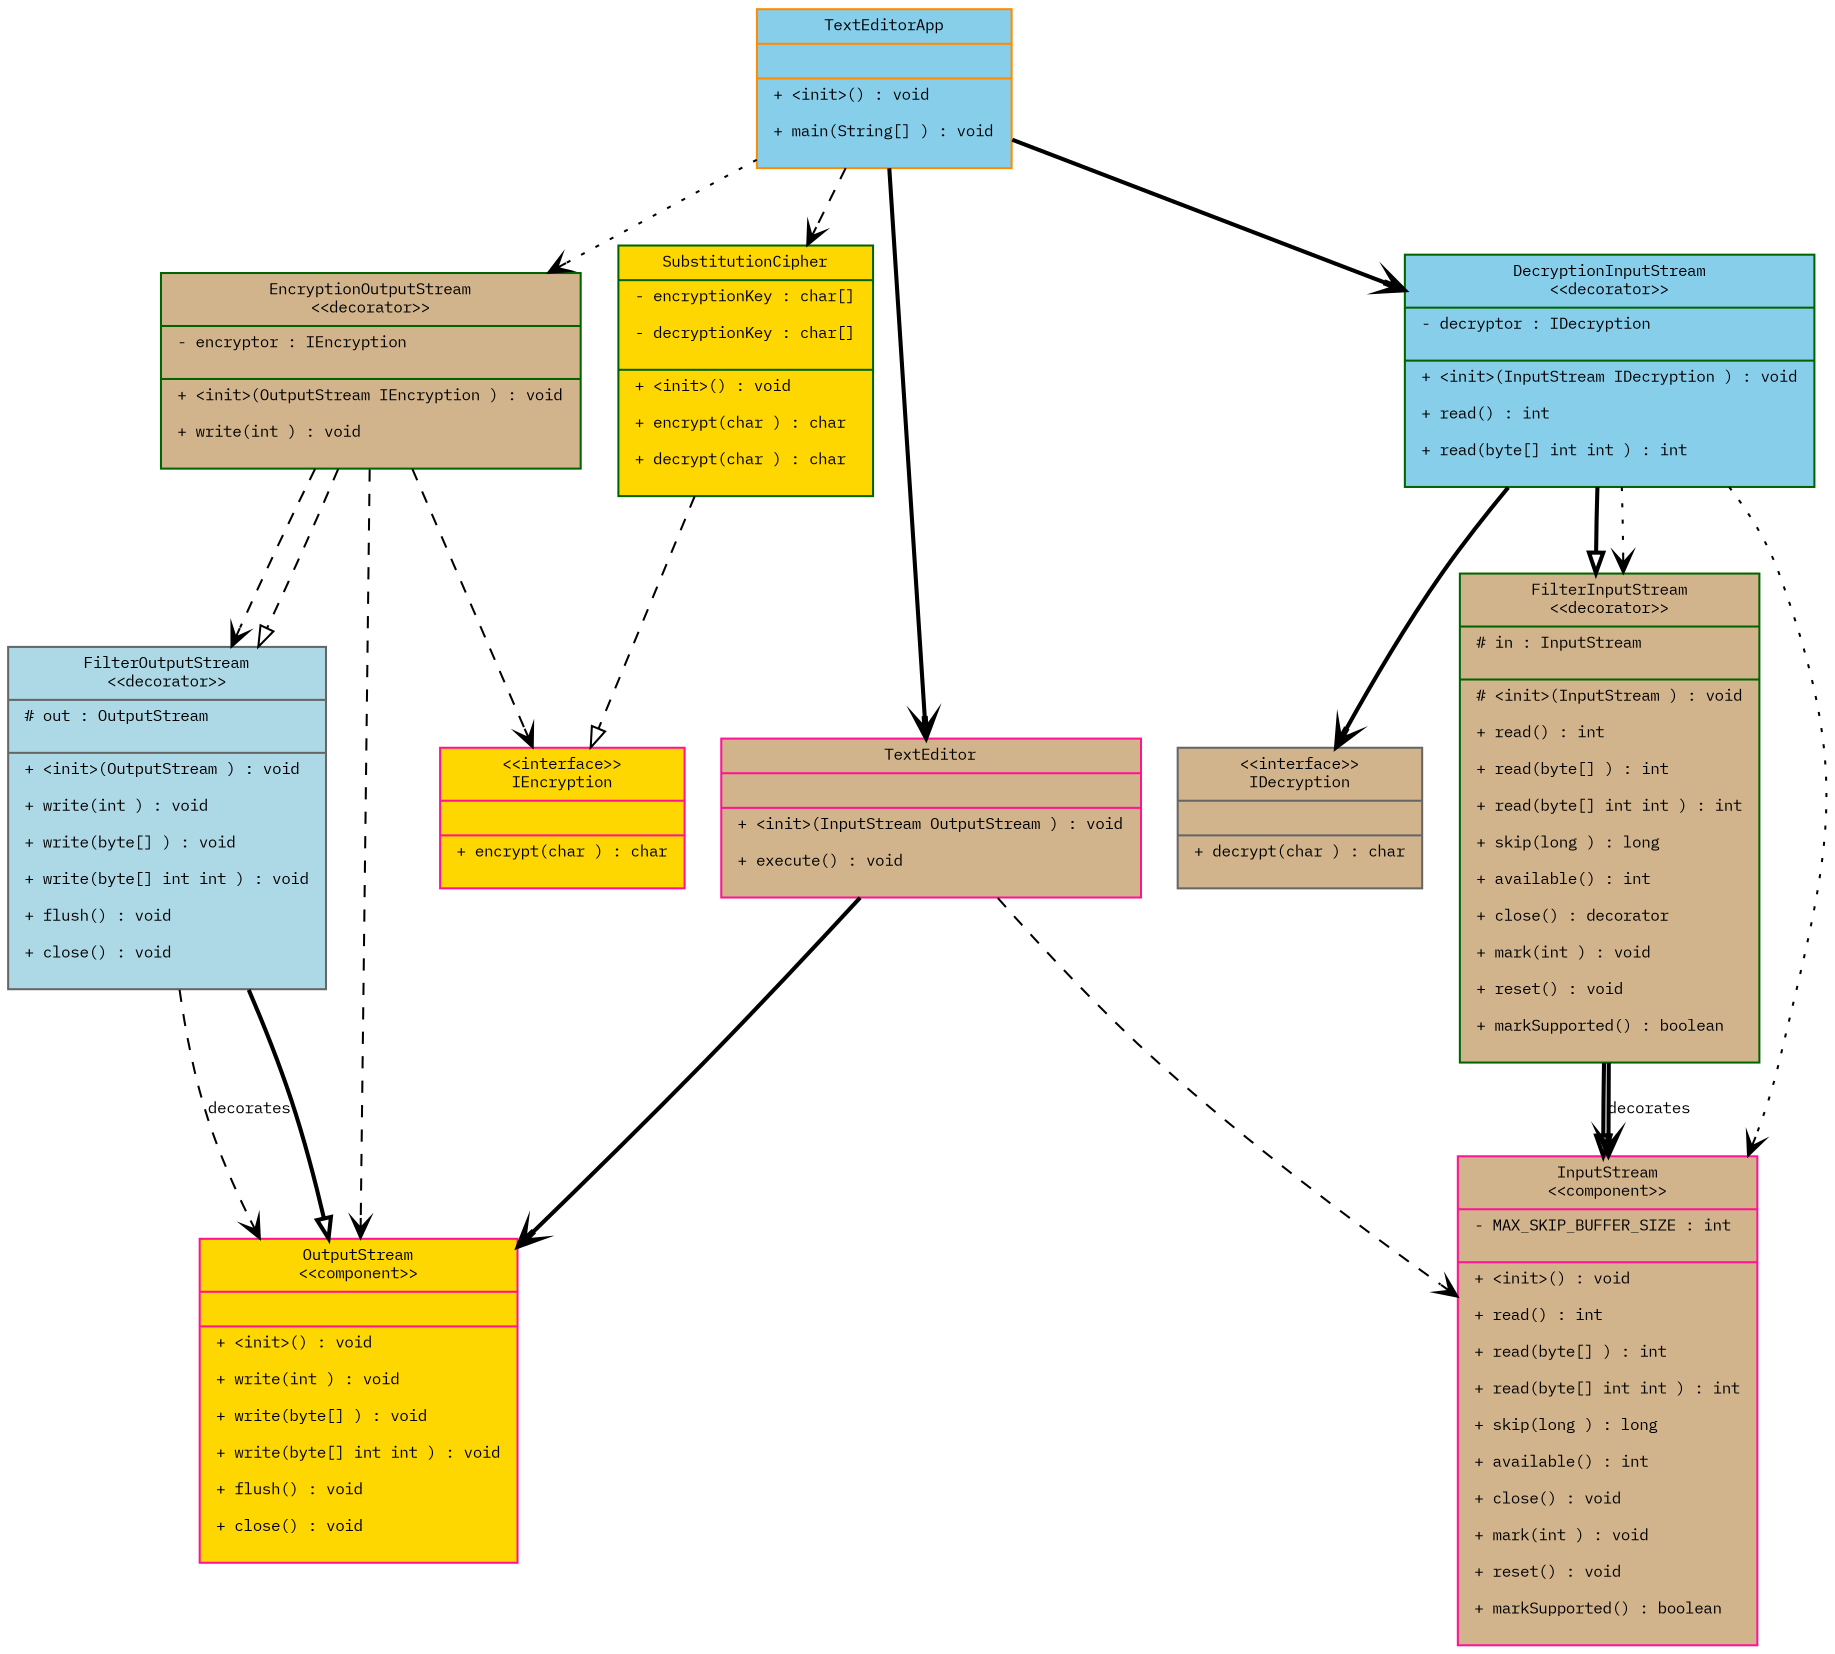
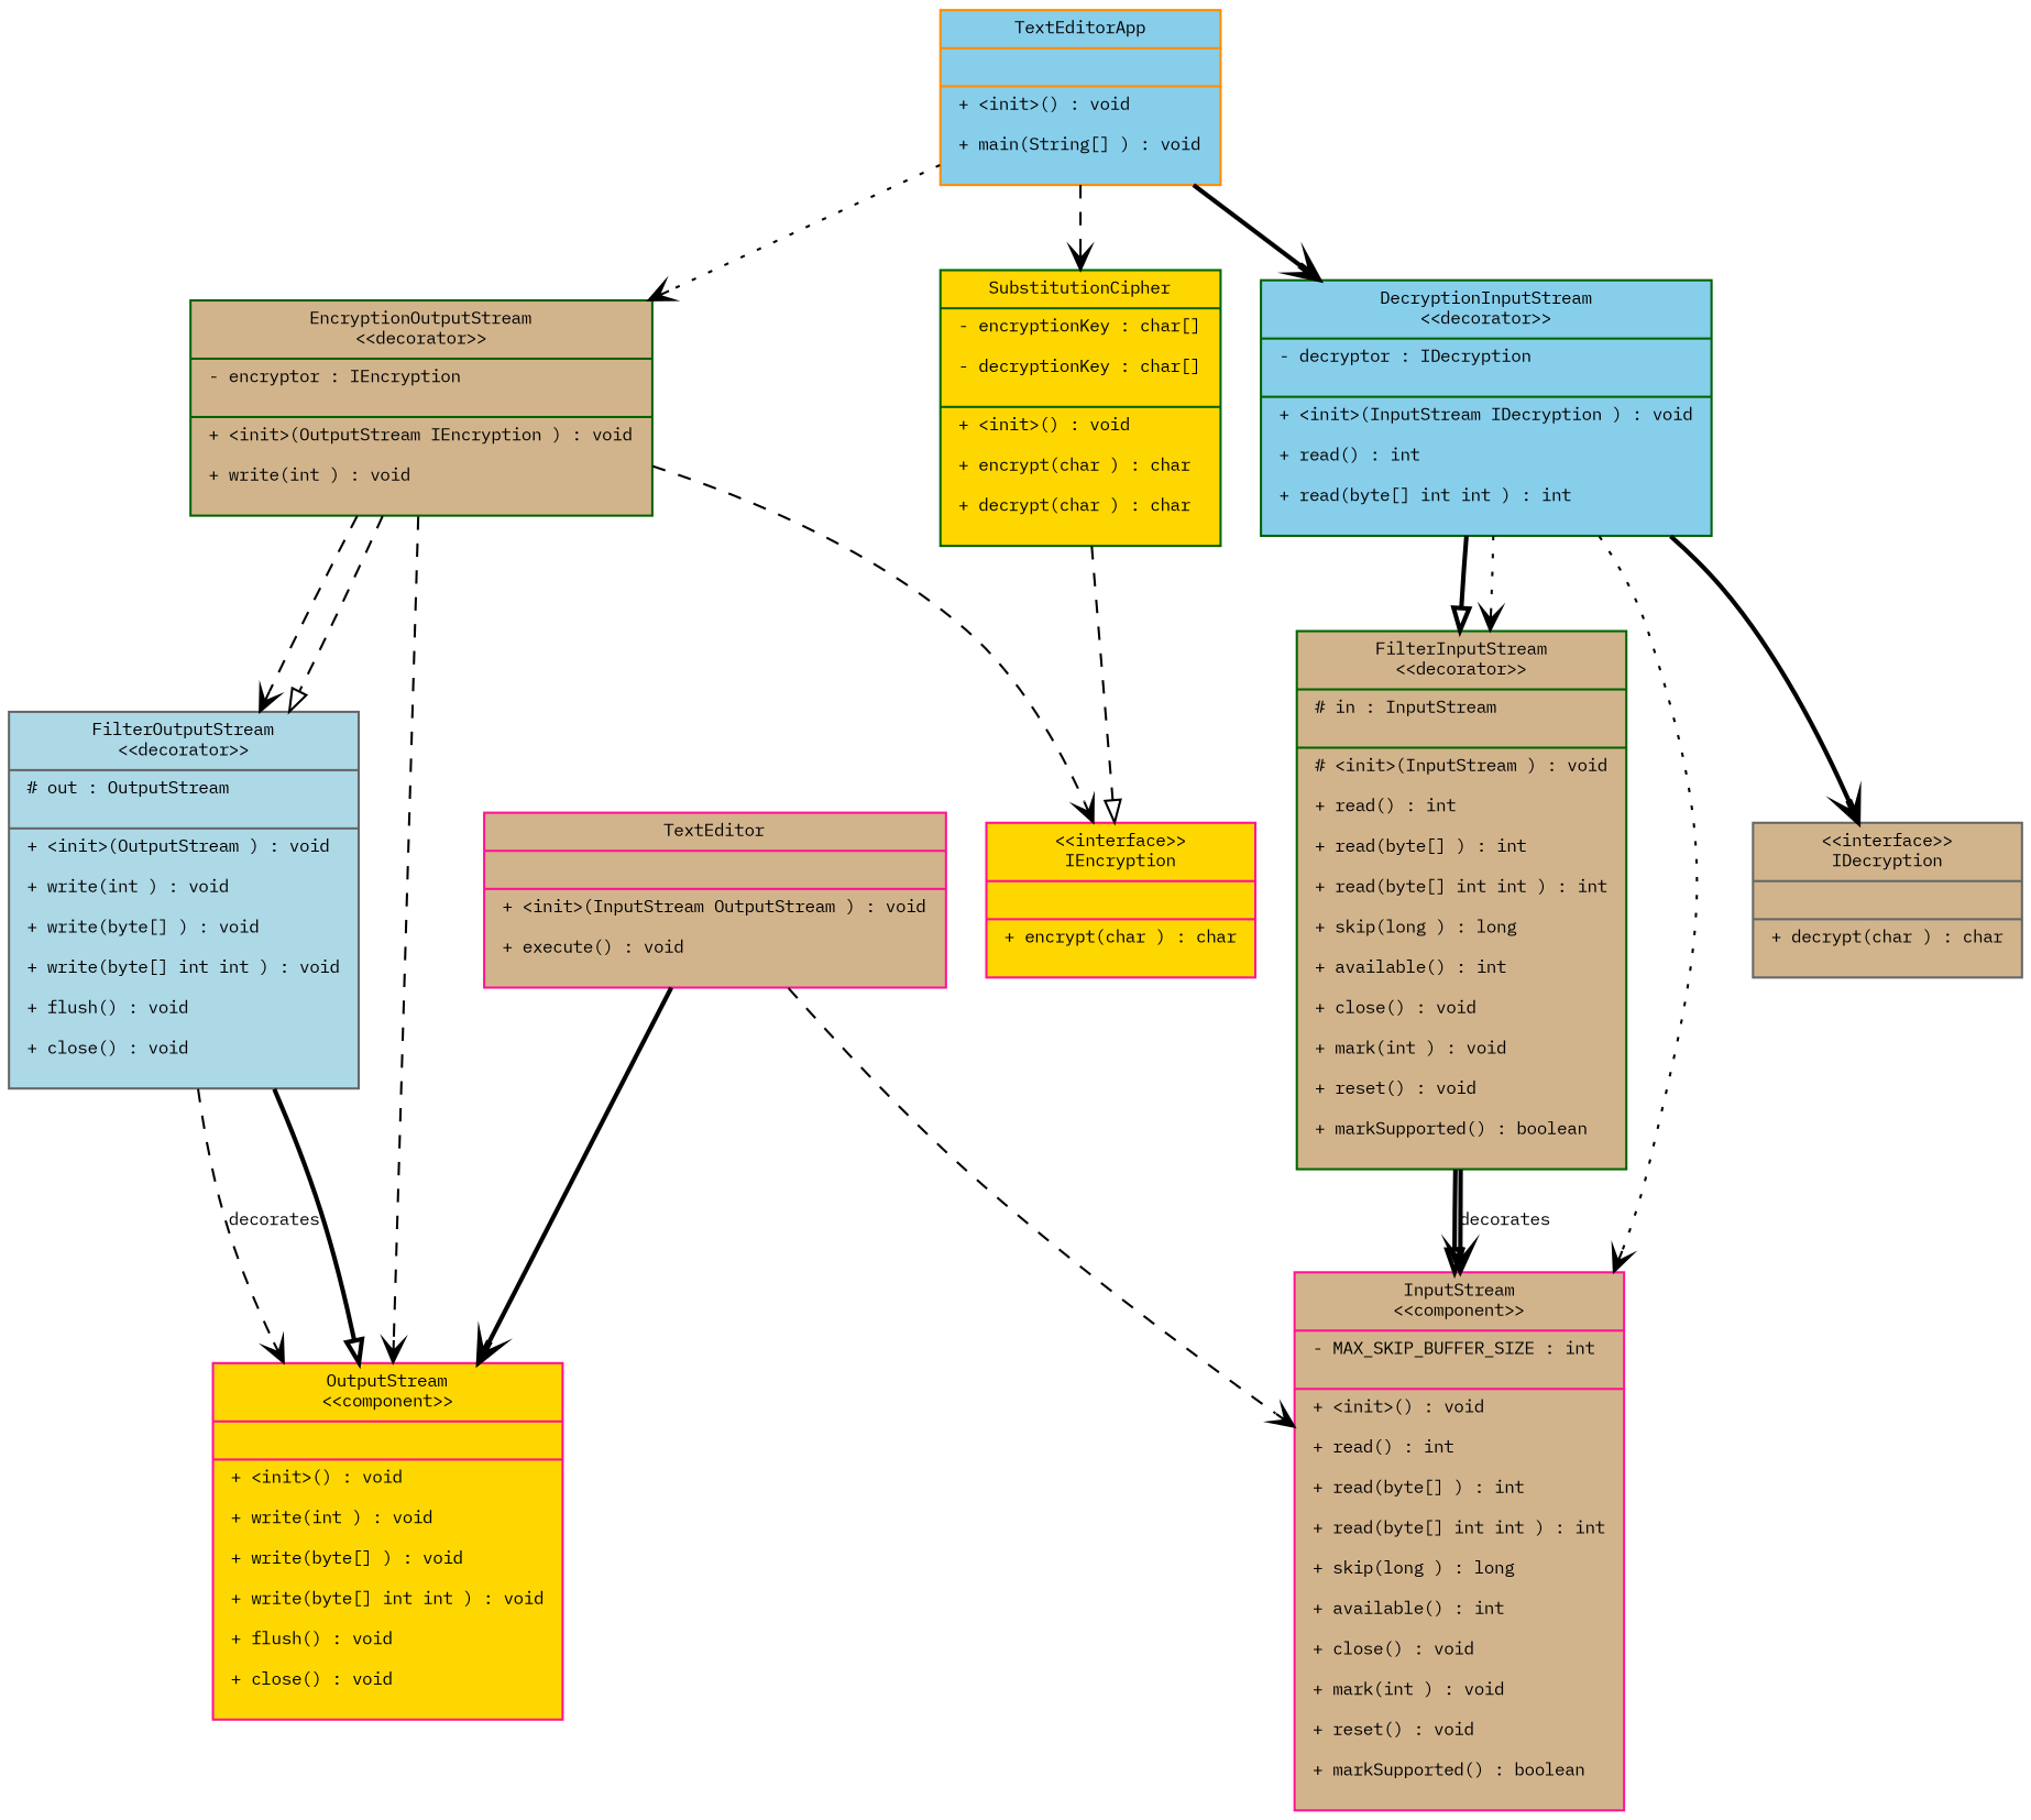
  digraph {
    fontname="IBM Plex Mono"
    fontsize=8
    node [color=deeppink fillcolor=tan fontname="IBM Plex Mono" fontsize=8 shape=record style=filled]
    edge [arrowhead=vee color=black fontname="IBM Plex Mono" fontsize=8 style=bold]
    n1 [fillcolor=gold label="{OutputStream\n\<\<component\>\>||+ \<init\>() : void\l\n+ write(int ) : void\l\n+ write(byte[] ) : void\l\n+ write(byte[] int int ) : void\l\n+ flush() : void\l\n+ close() : void\l\n}"]
    n2 [label="{InputStream\n\<\<component\>\>|- MAX_SKIP_BUFFER_SIZE : int\l\n|+ \<init\>() : void\l\n+ read() : int\l\n+ read(byte[] ) : int\l\n+ read(byte[] int int ) : int\l\n+ skip(long ) : long\l\n+ available() : int\l\n+ close() : void\l\n+ mark(int ) : void\l\n+ reset() : void\l\n+ markSupported() : boolean\l\n}"]
-   n3 [color=darkgreen label="{FilterInputStream\n\<\<decorator\>\>|# in : InputStream\l\n|# \<init\>(InputStream ) : void\l\n+ read() : int\l\n+ read(byte[] ) : int\l\n+ read(byte[] int int ) : int\l\n+ skip(long ) : long\l\n+ available() : int\l\n+ close() : decorator\l\n+ mark(int ) : void\l\n+ reset() : void\l\n+ markSupported() : boolean\l\n}"]
+   n3 [color=darkgreen label="{FilterInputStream\n\<\<decorator\>\>|# in : InputStream\l\n|# \<init\>(InputStream ) : void\l\n+ read() : int\l\n+ read(byte[] ) : int\l\n+ read(byte[] int int ) : int\l\n+ skip(long ) : long\l\n+ available() : int\l\n+ close() : void\l\n+ mark(int ) : void\l\n+ reset() : void\l\n+ markSupported() : boolean\l\n}"]
    n4 [color=gray40 fillcolor=lightblue label="{FilterOutputStream\n\<\<decorator\>\>|# out : OutputStream\l\n|+ \<init\>(OutputStream ) : void\l\n+ write(int ) : void\l\n+ write(byte[] ) : void\l\n+ write(byte[] int int ) : void\l\n+ flush() : void\l\n+ close() : void\l\n}"]
    n5 [color=darkgreen fillcolor=skyblue label="{DecryptionInputStream\n\<\<decorator\>\>|- decryptor : IDecryption\l\n|+ \<init\>(InputStream IDecryption ) : void\l\n+ read() : int\l\n+ read(byte[] int int ) : int\l\n}"]
    n6 [color=gray40 label="{\<\<interface\>\>\nIDecryption||+ decrypt(char ) : char\l\n}"]
    n7 [color=darkgreen label="{EncryptionOutputStream\n\<\<decorator\>\>|- encryptor : IEncryption\l\n|+ \<init\>(OutputStream IEncryption ) : void\l\n+ write(int ) : void\l\n}"]
    n8 [fillcolor=gold label="{\<\<interface\>\>\nIEncryption||+ encrypt(char ) : char\l\n}"]
    n9 [color=darkgreen fillcolor=gold label="{SubstitutionCipher|- encryptionKey : char[]\l\n- decryptionKey : char[]\l\n|+ \<init\>() : void\l\n+ encrypt(char ) : char\l\n+ decrypt(char ) : char\l\n}"]
    n10 [label="{TextEditor||+ \<init\>(InputStream OutputStream ) : void\l\n+ execute() : void\l\n}"]
    n11 [color=darkorange fillcolor=skyblue label="{TextEditorApp||+ \<init\>() : void\l\n+ main(String[] ) : void\l\n}"]
    n3 -> n2 [arrowhead=onormal]
    n3 -> n2 [label=decorates]
    n4 -> n1 [label=decorates style=dashed]
    n4 -> n1 [arrowhead=onormal]
    n5 -> n2 [style=dotted]
    n5 -> n3 [arrowhead=onormal]
    n5 -> n3 [style=dotted]
    n5 -> n6
    n7 -> n1 [style=dashed]
    n7 -> n4 [style=dashed]
    n7 -> n4 [arrowhead=onormal style=dashed]
    n7 -> n8 [style=dashed]
    n9 -> n8 [arrowhead=onormal style=dashed]
    n10 -> n1
    n10 -> n2 [style=dashed]
    n11 -> n5
    n11 -> n7 [style=dotted]
    n11 -> n9 [style=dashed]
-   n11 -> n10
  }
